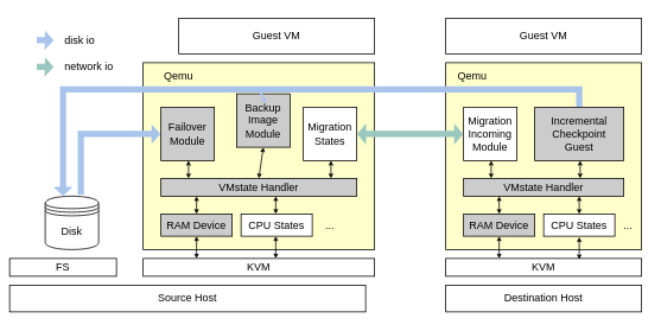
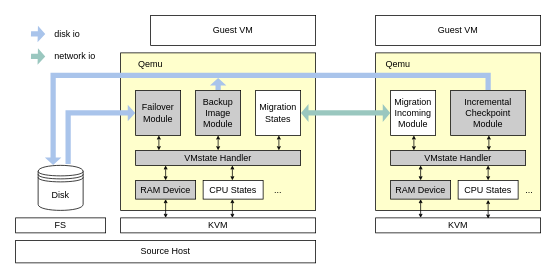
  <mxCell id="0" />
  <mxCell id="1" parent="0" />
  <mxCell id="2" value="Guest VM" style="rounded=0;whiteSpace=wrap;html=1;align=center;" vertex="1" parent="1"><mxGeometry x="200" y="20" width="220" height="40" as="geometry" /></mxCell>
  <mxCell id="3" value="" style="rounded=0;whiteSpace=wrap;html=1;fillColor=#FFFFCC;" vertex="1" parent="1"><mxGeometry x="160" y="70" width="260" height="210" as="geometry" /></mxCell>
  <mxCell id="4" value="Qemu" style="text;html=1;strokeColor=none;fillColor=none;align=center;verticalAlign=middle;whiteSpace=wrap;rounded=0;" vertex="1" parent="1"><mxGeometry x="170" y="70" width="60" height="30" as="geometry" /></mxCell>
  <mxCell id="5" value="Migration&lt;br&gt;States" style="rounded=0;whiteSpace=wrap;html=1;" vertex="1" parent="1"><mxGeometry x="340" y="120" width="60" height="60" as="geometry" /></mxCell>
- <mxCell id="6" value="Backup Image&lt;br&gt;Module" style="rounded=0;whiteSpace=wrap;html=1;fillColor=#CCCCCC;" vertex="1" parent="1"><mxGeometry x="265" y="105" width="60" height="60" as="geometry" /></mxCell>
+ <mxCell id="6" value="Backup Image&lt;br&gt;Module" style="rounded=0;whiteSpace=wrap;html=1;fillColor=#CCCCCC;" vertex="1" parent="1"><mxGeometry x="260" y="120" width="60" height="60" as="geometry" /></mxCell>
  <mxCell id="7" value="VMstate Handler" style="rounded=0;whiteSpace=wrap;html=1;fillColor=#CCCCCC;" vertex="1" parent="1"><mxGeometry x="180" y="200" width="220" height="20" as="geometry" /></mxCell>
  <mxCell id="8" value="KVM" style="rounded=0;whiteSpace=wrap;html=1;" vertex="1" parent="1"><mxGeometry x="160" y="290" width="260" height="20" as="geometry" /></mxCell>
- <mxCell id="9" value="Source Host" style="rounded=0;whiteSpace=wrap;html=1;" vertex="1" parent="1"><mxGeometry x="10" y="320" width="400" height="30" as="geometry" /></mxCell>
+ <mxCell id="9" value="Source Host" style="rounded=0;whiteSpace=wrap;html=1;" vertex="1" parent="1"><mxGeometry x="20" y="320" width="400" height="30" as="geometry" /></mxCell>
  <mxCell id="10" value="Disk" style="shape=datastore;whiteSpace=wrap;html=1;" vertex="1" parent="1"><mxGeometry x="50" y="220" width="60" height="60" as="geometry" /></mxCell>
- <mxCell id="11" value="Destination Host" style="rounded=0;whiteSpace=wrap;html=1;" vertex="1" parent="1"><mxGeometry x="500" y="320" width="220" height="30" as="geometry" /></mxCell>
  <mxCell id="12" value="KVM" style="rounded=0;whiteSpace=wrap;html=1;" vertex="1" parent="1"><mxGeometry x="500" y="290" width="220" height="20" as="geometry" /></mxCell>
  <mxCell id="13" value="" style="rounded=0;whiteSpace=wrap;html=1;fillColor=#FFFFCC;" vertex="1" parent="1"><mxGeometry x="500" y="70" width="220" height="210" as="geometry" /></mxCell>
  <mxCell id="14" value="Migration&lt;br&gt;Incoming&lt;br&gt;Module" style="rounded=0;whiteSpace=wrap;html=1;" vertex="1" parent="1"><mxGeometry x="520" y="120" width="60" height="60" as="geometry" /></mxCell>
  <mxCell id="15" value="Qemu" style="text;html=1;strokeColor=none;fillColor=none;align=center;verticalAlign=middle;whiteSpace=wrap;rounded=0;" vertex="1" parent="1"><mxGeometry x="500" y="70" width="60" height="30" as="geometry" /></mxCell>
  <mxCell id="16" value="" style="shape=flexArrow;endArrow=classic;startArrow=classic;html=1;rounded=0;exitX=1;exitY=0.5;exitDx=0;exitDy=0;entryX=0;entryY=0.5;entryDx=0;entryDy=0;endSize=3;startSize=3;width=7;endWidth=16;startWidth=16;fillColor=#9AC7BF;strokeColor=none;" edge="1" parent="1" source="5" target="14"><mxGeometry width="100" height="100" relative="1" as="geometry"><mxPoint x="460" y="120" as="sourcePoint" /><mxPoint x="560" y="20" as="targetPoint" /></mxGeometry></mxCell>
- <mxCell id="17" value="Incremental&lt;br&gt;Checkpoint&lt;br&gt;Guest" style="rounded=0;whiteSpace=wrap;html=1;fillColor=#CCCCCC;" vertex="1" parent="1"><mxGeometry x="600" y="120" width="100" height="60" as="geometry" /></mxCell>
+ <mxCell id="17" value="Incremental&lt;br&gt;Checkpoint&lt;br&gt;Module" style="rounded=0;whiteSpace=wrap;html=1;fillColor=#CCCCCC;" vertex="1" parent="1"><mxGeometry x="600" y="120" width="100" height="60" as="geometry" /></mxCell>
  <mxCell id="18" value="Guest VM" style="rounded=0;whiteSpace=wrap;html=1;align=center;" vertex="1" parent="1"><mxGeometry x="500" y="20" width="220" height="40" as="geometry" /></mxCell>
- <mxCell id="19" value="FS" style="rounded=0;whiteSpace=wrap;html=1;" vertex="1" parent="1"><mxGeometry x="10" y="290" width="120" height="20" as="geometry" /></mxCell>
+ <mxCell id="19" value="FS" style="rounded=0;whiteSpace=wrap;html=1;" vertex="1" parent="1"><mxGeometry x="20" y="290" width="120" height="20" as="geometry" /></mxCell>
  <mxCell id="20" value="Failover&lt;br&gt;Module" style="rounded=0;whiteSpace=wrap;html=1;fillColor=#CCCCCC;" vertex="1" parent="1"><mxGeometry x="180" y="120" width="60" height="60" as="geometry" /></mxCell>
  <mxCell id="21" value="" style="shape=flexArrow;endArrow=classic;html=1;rounded=0;exitX=0.5;exitY=0;exitDx=0;exitDy=0;fillColor=#A9C4EB;endSize=3;width=7;endWidth=14;startArrow=none;startFill=0;strokeColor=none;" edge="1" parent="1" source="17"><mxGeometry width="50" height="50" relative="1" as="geometry"><mxPoint x="140" y="150" as="sourcePoint" /><mxPoint x="70" y="220" as="targetPoint" /><Array as="points"><mxPoint x="650" y="100" /><mxPoint x="70" y="100" /></Array></mxGeometry></mxCell>
  <mxCell id="22" value="" style="shape=flexArrow;endArrow=classic;html=1;rounded=0;exitX=0.5;exitY=0;exitDx=0;exitDy=0;fillColor=#A9C4EB;endSize=3;width=7;endWidth=14;startArrow=none;startFill=0;strokeColor=none;" edge="1" parent="1" source="6"><mxGeometry width="50" height="50" relative="1" as="geometry"><mxPoint x="660" y="140" as="sourcePoint" /><mxPoint x="290" y="103" as="targetPoint" /><Array as="points" /></mxGeometry></mxCell>
  <mxCell id="23" value="" style="shape=flexArrow;endArrow=classic;html=1;rounded=0;fillColor=#A9C4EB;endSize=3;width=7;endWidth=14;startArrow=none;startFill=0;strokeColor=none;exitX=0.667;exitY=-0.022;exitDx=0;exitDy=0;exitPerimeter=0;" edge="1" parent="1" source="10" target="20"><mxGeometry width="50" height="50" relative="1" as="geometry"><mxPoint x="90" y="190" as="sourcePoint" /><mxPoint x="300" y="113" as="targetPoint" /><Array as="points"><mxPoint x="90" y="150" /></Array></mxGeometry></mxCell>
  <mxCell id="24" value="VMstate Handler" style="rounded=0;whiteSpace=wrap;html=1;fillColor=#CCCCCC;" vertex="1" parent="1"><mxGeometry x="520" y="200" width="180" height="20" as="geometry" /></mxCell>
  <mxCell id="25" value="RAM Device" style="rounded=0;whiteSpace=wrap;html=1;fillColor=#CCCCCC;" vertex="1" parent="1"><mxGeometry x="180" y="240" width="80" height="25" as="geometry" /></mxCell>
  <mxCell id="26" value="CPU States" style="rounded=0;whiteSpace=wrap;html=1;" vertex="1" parent="1"><mxGeometry x="270" y="240" width="80" height="25" as="geometry" /></mxCell>
  <mxCell id="27" value="..." style="text;html=1;strokeColor=none;fillColor=none;align=center;verticalAlign=middle;whiteSpace=wrap;rounded=0;" vertex="1" parent="1"><mxGeometry x="350" y="240" width="40" height="25" as="geometry" /></mxCell>
  <mxCell id="28" value="RAM Device" style="rounded=0;whiteSpace=wrap;html=1;fillColor=#CCCCCC;" vertex="1" parent="1"><mxGeometry x="520" y="240" width="80" height="25" as="geometry" /></mxCell>
  <mxCell id="29" value="CPU States" style="rounded=0;whiteSpace=wrap;html=1;" vertex="1" parent="1"><mxGeometry x="610" y="240" width="80" height="25" as="geometry" /></mxCell>
  <mxCell id="30" value="..." style="text;html=1;strokeColor=none;fillColor=none;align=center;verticalAlign=middle;whiteSpace=wrap;rounded=0;" vertex="1" parent="1"><mxGeometry x="690" y="240" width="30" height="25" as="geometry" /></mxCell>
  <mxCell id="31" value="" style="endArrow=classic;startArrow=classic;html=1;rounded=0;entryX=0.5;entryY=1;entryDx=0;entryDy=0;exitX=0.5;exitY=0;exitDx=0;exitDy=0;startSize=3;endSize=3;" edge="1" parent="1" source="7" target="6"><mxGeometry width="50" height="50" relative="1" as="geometry"><mxPoint x="219" y="210" as="sourcePoint" /><mxPoint x="220" y="190" as="targetPoint" /></mxGeometry></mxCell>
  <mxCell id="32" value="" style="endArrow=classic;startArrow=classic;html=1;rounded=0;entryX=0.5;entryY=1;entryDx=0;entryDy=0;exitX=0.5;exitY=0;exitDx=0;exitDy=0;startSize=3;endSize=3;" edge="1" parent="1"><mxGeometry width="50" height="50" relative="1" as="geometry"><mxPoint x="211" y="200" as="sourcePoint" /><mxPoint x="211" y="180" as="targetPoint" /></mxGeometry></mxCell>
  <mxCell id="33" value="" style="endArrow=classic;startArrow=classic;html=1;rounded=0;entryX=0.5;entryY=1;entryDx=0;entryDy=0;exitX=0.5;exitY=0;exitDx=0;exitDy=0;startSize=3;endSize=3;" edge="1" parent="1"><mxGeometry width="50" height="50" relative="1" as="geometry"><mxPoint x="371" y="200" as="sourcePoint" /><mxPoint x="371" y="180" as="targetPoint" /></mxGeometry></mxCell>
  <mxCell id="34" value="" style="endArrow=classic;startArrow=classic;html=1;rounded=0;entryX=0.5;entryY=1;entryDx=0;entryDy=0;exitX=0.5;exitY=0;exitDx=0;exitDy=0;startSize=3;endSize=3;" edge="1" parent="1"><mxGeometry width="50" height="50" relative="1" as="geometry"><mxPoint x="220" y="240" as="sourcePoint" /><mxPoint x="220" y="220" as="targetPoint" /></mxGeometry></mxCell>
  <mxCell id="35" value="" style="endArrow=classic;startArrow=classic;html=1;rounded=0;entryX=0.5;entryY=1;entryDx=0;entryDy=0;exitX=0.5;exitY=0;exitDx=0;exitDy=0;startSize=3;endSize=3;" edge="1" parent="1"><mxGeometry width="50" height="50" relative="1" as="geometry"><mxPoint x="309" y="240" as="sourcePoint" /><mxPoint x="309" y="220" as="targetPoint" /></mxGeometry></mxCell>
  <mxCell id="36" value="" style="endArrow=classic;startArrow=classic;html=1;rounded=0;entryX=0.5;entryY=1;entryDx=0;entryDy=0;exitX=0.5;exitY=0;exitDx=0;exitDy=0;startSize=3;endSize=3;" edge="1" parent="1"><mxGeometry width="50" height="50" relative="1" as="geometry"><mxPoint x="551" y="200" as="sourcePoint" /><mxPoint x="551" y="180" as="targetPoint" /></mxGeometry></mxCell>
  <mxCell id="37" value="" style="endArrow=classic;startArrow=classic;html=1;rounded=0;entryX=0.5;entryY=1;entryDx=0;entryDy=0;exitX=0.5;exitY=0;exitDx=0;exitDy=0;startSize=3;endSize=3;" edge="1" parent="1"><mxGeometry width="50" height="50" relative="1" as="geometry"><mxPoint x="651" y="200" as="sourcePoint" /><mxPoint x="651" y="180" as="targetPoint" /></mxGeometry></mxCell>
  <mxCell id="38" value="" style="endArrow=classic;startArrow=classic;html=1;rounded=0;entryX=0.5;entryY=1;entryDx=0;entryDy=0;exitX=0.5;exitY=0;exitDx=0;exitDy=0;startSize=3;endSize=3;" edge="1" parent="1"><mxGeometry width="50" height="50" relative="1" as="geometry"><mxPoint x="560" y="240" as="sourcePoint" /><mxPoint x="560" y="220" as="targetPoint" /></mxGeometry></mxCell>
  <mxCell id="39" value="" style="endArrow=classic;startArrow=classic;html=1;rounded=0;entryX=0.5;entryY=1;entryDx=0;entryDy=0;exitX=0.5;exitY=0;exitDx=0;exitDy=0;startSize=3;endSize=3;" edge="1" parent="1"><mxGeometry width="50" height="50" relative="1" as="geometry"><mxPoint x="650" y="240" as="sourcePoint" /><mxPoint x="650" y="220" as="targetPoint" /></mxGeometry></mxCell>
  <mxCell id="40" value="" style="endArrow=classic;startArrow=classic;html=1;rounded=0;entryX=0.5;entryY=1;entryDx=0;entryDy=0;startSize=3;endSize=3;" edge="1" parent="1"><mxGeometry width="50" height="50" relative="1" as="geometry"><mxPoint x="560" y="290" as="sourcePoint" /><mxPoint x="560" y="265" as="targetPoint" /><Array as="points" /></mxGeometry></mxCell>
  <mxCell id="41" value="" style="endArrow=classic;startArrow=classic;html=1;rounded=0;entryX=0.5;entryY=1;entryDx=0;entryDy=0;startSize=3;endSize=3;" edge="1" parent="1"><mxGeometry width="50" height="50" relative="1" as="geometry"><mxPoint x="650" y="291" as="sourcePoint" /><mxPoint x="650" y="266" as="targetPoint" /><Array as="points" /></mxGeometry></mxCell>
  <mxCell id="42" value="" style="endArrow=classic;startArrow=classic;html=1;rounded=0;entryX=0.5;entryY=1;entryDx=0;entryDy=0;startSize=3;endSize=3;" edge="1" parent="1"><mxGeometry width="50" height="50" relative="1" as="geometry"><mxPoint x="309" y="290" as="sourcePoint" /><mxPoint x="309" y="265" as="targetPoint" /><Array as="points" /></mxGeometry></mxCell>
  <mxCell id="43" value="" style="endArrow=classic;startArrow=classic;html=1;rounded=0;entryX=0.5;entryY=1;entryDx=0;entryDy=0;startSize=3;endSize=3;" edge="1" parent="1"><mxGeometry width="50" height="50" relative="1" as="geometry"><mxPoint x="220" y="290" as="sourcePoint" /><mxPoint x="220" y="265" as="targetPoint" /><Array as="points" /></mxGeometry></mxCell>
  <mxCell id="44" value="" style="shape=flexArrow;endArrow=classic;html=1;rounded=0;exitX=0.5;exitY=0;exitDx=0;exitDy=0;fillColor=#A9C4EB;endSize=3;width=7;endWidth=14;startArrow=none;startFill=0;strokeColor=none;" edge="1" parent="1"><mxGeometry width="50" height="50" relative="1" as="geometry"><mxPoint x="40" y="44.5" as="sourcePoint" /><mxPoint x="60" y="45" as="targetPoint" /><Array as="points" /></mxGeometry></mxCell>
  <mxCell id="45" value="" style="shape=flexArrow;endArrow=classic;html=1;rounded=0;exitX=0.5;exitY=0;exitDx=0;exitDy=0;fillColor=#9AC7BF;endSize=3;width=7;endWidth=14;startArrow=none;startFill=0;strokeColor=none;" edge="1" parent="1"><mxGeometry width="50" height="50" relative="1" as="geometry"><mxPoint x="40" y="74.5" as="sourcePoint" /><mxPoint x="60" y="75" as="targetPoint" /><Array as="points" /></mxGeometry></mxCell>
  <mxCell id="46" value="disk io" style="text;html=1;strokeColor=none;fillColor=none;align=left;verticalAlign=middle;whiteSpace=wrap;rounded=0;" vertex="1" parent="1"><mxGeometry x="70" y="30" width="60" height="30" as="geometry" /></mxCell>
  <mxCell id="47" value="network io" style="text;html=1;strokeColor=none;fillColor=none;align=left;verticalAlign=middle;whiteSpace=wrap;rounded=0;" vertex="1" parent="1"><mxGeometry x="70" y="60" width="60" height="30" as="geometry" /></mxCell>
